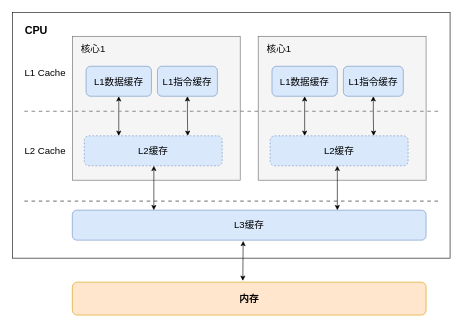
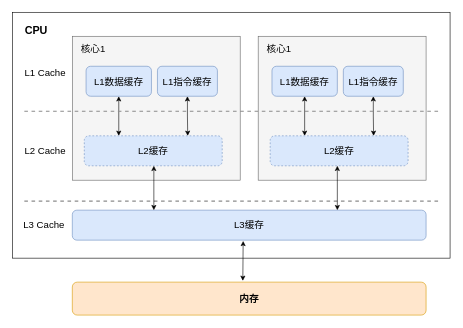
  <mxCell id="0" />
  <mxCell id="1" parent="0" />
  <mxCell id="2" value="" style="rounded=0;whiteSpace=wrap;html=1;fontSize=16;comic=0;" vertex="1" parent="1"><mxGeometry x="20" y="20" width="730" height="410" as="geometry" /></mxCell>
  <mxCell id="3" value="CPU" style="text;html=1;strokeColor=none;fillColor=none;align=center;verticalAlign=middle;whiteSpace=wrap;rounded=0;fontSize=18;fontStyle=1" vertex="1" parent="1"><mxGeometry x="40" y="40" width="40" height="20" as="geometry" /></mxCell>
  <mxCell id="4" value="" style="rounded=0;whiteSpace=wrap;html=1;fontSize=16;fillColor=#f5f5f5;strokeColor=#666666;fontColor=#333333;" vertex="1" parent="1"><mxGeometry x="120" y="60" width="280" height="240" as="geometry" /></mxCell>
  <mxCell id="5" style="edgeStyle=orthogonalEdgeStyle;rounded=0;orthogonalLoop=1;jettySize=auto;html=1;exitX=0.5;exitY=1;exitDx=0;exitDy=0;entryX=0.25;entryY=0;entryDx=0;entryDy=0;fontSize=16;startArrow=classic;startFill=1;" edge="1" parent="1" source="6" target="10"><mxGeometry relative="1" as="geometry" /></mxCell>
  <mxCell id="6" value="L1数据缓存" style="rounded=1;whiteSpace=wrap;html=1;fontSize=16;fillColor=#dae8fc;strokeColor=#6c8ebf;" vertex="1" parent="1"><mxGeometry x="143" y="110" width="109" height="50" as="geometry" /></mxCell>
  <mxCell id="7" style="edgeStyle=orthogonalEdgeStyle;rounded=0;orthogonalLoop=1;jettySize=auto;html=1;entryX=0.75;entryY=0;entryDx=0;entryDy=0;fontSize=16;startArrow=classic;startFill=1;" edge="1" parent="1" source="8" target="10"><mxGeometry relative="1" as="geometry" /></mxCell>
  <mxCell id="8" value="L1指令缓存" style="rounded=1;whiteSpace=wrap;html=1;fontSize=16;fillColor=#dae8fc;strokeColor=#6c8ebf;" vertex="1" parent="1"><mxGeometry x="262" y="110" width="100" height="50" as="geometry" /></mxCell>
  <mxCell id="9" value="核心1" style="text;html=1;strokeColor=none;fillColor=none;align=center;verticalAlign=middle;whiteSpace=wrap;rounded=0;fontSize=16;" vertex="1" parent="1"><mxGeometry x="130" y="70" width="50" height="20" as="geometry" /></mxCell>
  <mxCell id="10" value="L2缓存" style="rounded=1;whiteSpace=wrap;html=1;dashed=1;strokeColor=#6c8ebf;fontSize=16;fillColor=#dae8fc;" vertex="1" parent="1"><mxGeometry x="140" y="226" width="230" height="50" as="geometry" /></mxCell>
  <mxCell id="11" value="" style="line;strokeWidth=2;html=1;fontSize=16;dashed=1;strokeColor=#8C8C8C;" vertex="1" parent="1"><mxGeometry x="40" y="330" width="695" height="10" as="geometry" /></mxCell>
  <mxCell id="12" value="" style="rounded=0;whiteSpace=wrap;html=1;fontSize=16;fillColor=#f5f5f5;strokeColor=#666666;fontColor=#333333;" vertex="1" parent="1"><mxGeometry x="430" y="60" width="280" height="240" as="geometry" /></mxCell>
  <mxCell id="13" style="edgeStyle=orthogonalEdgeStyle;rounded=0;orthogonalLoop=1;jettySize=auto;html=1;exitX=0.5;exitY=1;exitDx=0;exitDy=0;entryX=0.25;entryY=0;entryDx=0;entryDy=0;fontSize=16;startArrow=classic;startFill=1;" edge="1" source="14" target="18" parent="1"><mxGeometry relative="1" as="geometry" /></mxCell>
  <mxCell id="14" value="L1数据缓存" style="rounded=1;whiteSpace=wrap;html=1;fontSize=16;fillColor=#dae8fc;strokeColor=#6c8ebf;" vertex="1" parent="1"><mxGeometry x="453" y="110" width="109" height="50" as="geometry" /></mxCell>
  <mxCell id="15" style="edgeStyle=orthogonalEdgeStyle;rounded=0;orthogonalLoop=1;jettySize=auto;html=1;entryX=0.75;entryY=0;entryDx=0;entryDy=0;fontSize=16;startArrow=classic;startFill=1;" edge="1" source="16" target="18" parent="1"><mxGeometry relative="1" as="geometry" /></mxCell>
  <mxCell id="16" value="L1指令缓存" style="rounded=1;whiteSpace=wrap;html=1;fontSize=16;fillColor=#dae8fc;strokeColor=#6c8ebf;" vertex="1" parent="1"><mxGeometry x="572" y="110" width="100" height="50" as="geometry" /></mxCell>
  <mxCell id="17" value="核心1" style="text;html=1;strokeColor=none;fillColor=none;align=center;verticalAlign=middle;whiteSpace=wrap;rounded=0;fontSize=16;" vertex="1" parent="1"><mxGeometry x="440" y="70" width="50" height="20" as="geometry" /></mxCell>
  <mxCell id="18" value="L2缓存" style="rounded=1;whiteSpace=wrap;html=1;dashed=1;strokeColor=#6c8ebf;fontSize=16;fillColor=#dae8fc;" vertex="1" parent="1"><mxGeometry x="450" y="226" width="230" height="50" as="geometry" /></mxCell>
  <mxCell id="19" value="" style="line;strokeWidth=2;html=1;fontSize=16;dashed=1;strokeColor=#8C8C8C;" vertex="1" parent="1"><mxGeometry x="40" y="180" width="695" height="10" as="geometry" /></mxCell>
  <mxCell id="20" value="L3缓存" style="rounded=1;whiteSpace=wrap;html=1;shadow=0;comic=0;strokeColor=#6c8ebf;fontSize=16;fillColor=#dae8fc;" vertex="1" parent="1"><mxGeometry x="120" y="350" width="590" height="50" as="geometry" /></mxCell>
  <mxCell id="21" value="" style="endArrow=classic;startArrow=classic;html=1;strokeColor=#000000;fontSize=16;entryX=0.5;entryY=1;entryDx=0;entryDy=0;" edge="1" parent="1"><mxGeometry width="50" height="50" relative="1" as="geometry"><mxPoint x="256" y="350" as="sourcePoint" /><mxPoint x="256" y="276" as="targetPoint" /></mxGeometry></mxCell>
  <mxCell id="22" value="" style="endArrow=classic;startArrow=classic;html=1;strokeColor=#000000;fontSize=16;entryX=0.5;entryY=1;entryDx=0;entryDy=0;" edge="1" parent="1"><mxGeometry width="50" height="50" relative="1" as="geometry"><mxPoint x="562" y="350" as="sourcePoint" /><mxPoint x="562" y="276" as="targetPoint" /></mxGeometry></mxCell>
  <mxCell id="23" value="L1 Cache" style="text;html=1;strokeColor=none;fillColor=none;align=center;verticalAlign=middle;whiteSpace=wrap;rounded=0;shadow=0;comic=0;fontSize=16;" vertex="1" parent="1"><mxGeometry x="30" y="110" width="90" height="20" as="geometry" /></mxCell>
  <mxCell id="24" value="L2 Cache" style="text;html=1;strokeColor=none;fillColor=none;align=center;verticalAlign=middle;whiteSpace=wrap;rounded=0;shadow=0;comic=0;fontSize=16;" vertex="1" parent="1"><mxGeometry x="30" y="241" width="90" height="20" as="geometry" /></mxCell>
+ <mxCell id="25" value="L3 Cache" style="text;html=1;strokeColor=none;fillColor=none;align=center;verticalAlign=middle;whiteSpace=wrap;rounded=0;shadow=0;comic=0;fontSize=16;" vertex="1" parent="1"><mxGeometry x="28" y="365" width="90" height="20" as="geometry" /></mxCell>
  <mxCell id="26" value="内存" style="rounded=1;whiteSpace=wrap;html=1;shadow=0;comic=0;strokeColor=#d79b00;fontSize=16;fillColor=#ffe6cc;fontStyle=1" vertex="1" parent="1"><mxGeometry x="120" y="470" width="590" height="55" as="geometry" /></mxCell>
  <mxCell id="27" value="" style="endArrow=classic;startArrow=classic;html=1;strokeColor=#000000;fontSize=16;exitX=0.482;exitY=-0.04;exitDx=0;exitDy=0;exitPerimeter=0;entryX=0.483;entryY=1.027;entryDx=0;entryDy=0;entryPerimeter=0;" edge="1" parent="1" source="26" target="20"><mxGeometry width="50" height="50" relative="1" as="geometry"><mxPoint x="380" y="510" as="sourcePoint" /><mxPoint x="401" y="401" as="targetPoint" /></mxGeometry></mxCell>
